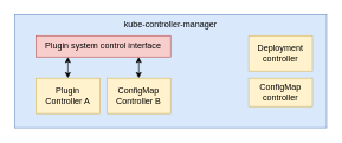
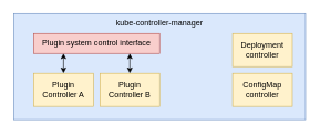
  <mxCell id="0" />
  <mxCell id="1" parent="0" />
  <mxCell id="2" value="kube-controller-manager" style="rounded=0;whiteSpace=wrap;html=1;fillColor=#dae8fc;strokeColor=#6c8ebf;verticalAlign=top;" parent="1" vertex="1"><mxGeometry x="20" y="20" width="440" height="160" as="geometry" /></mxCell>
  <mxCell id="3" value="Plugin system control interface" style="rounded=0;whiteSpace=wrap;html=1;fillColor=#f8cecc;strokeColor=#b85450;" parent="1" vertex="1"><mxGeometry x="50" y="50" width="190" height="30" as="geometry" /></mxCell>
  <mxCell id="4" style="edgeStyle=none;rounded=0;orthogonalLoop=1;jettySize=auto;html=1;exitX=0.5;exitY=0;exitDx=0;exitDy=0;startArrow=classic;startFill=1;" parent="1" source="5" edge="1"><mxGeometry relative="1" as="geometry"><mxPoint x="95" y="80" as="targetPoint" /></mxGeometry></mxCell>
  <mxCell id="5" value="Plugin Controller A" style="rounded=0;whiteSpace=wrap;html=1;fillColor=#fff2cc;strokeColor=#d6b656;" parent="1" vertex="1"><mxGeometry x="50" y="110" width="90" height="50" as="geometry" /></mxCell>
  <mxCell id="6" style="edgeStyle=none;rounded=0;orthogonalLoop=1;jettySize=auto;html=1;exitX=0.5;exitY=0;exitDx=0;exitDy=0;startArrow=classic;startFill=1;" parent="1" source="7" edge="1"><mxGeometry relative="1" as="geometry"><mxPoint x="195" y="80" as="targetPoint" /></mxGeometry></mxCell>
- <mxCell id="7" value="ConfigMap Controller B" style="rounded=0;whiteSpace=wrap;html=1;fillColor=#fff2cc;strokeColor=#d6b656;" parent="1" vertex="1"><mxGeometry x="150" y="110" width="90" height="50" as="geometry" /></mxCell>
- <mxCell id="8" value="ConfigMap controller" style="rounded=0;whiteSpace=wrap;html=1;fillColor=#fff2cc;strokeColor=#d6b656;" parent="1" vertex="1"><mxGeometry x="350" y="110" width="90" height="40" as="geometry" /></mxCell>
+ <mxCell id="7" value="Plugin Controller B" style="rounded=0;whiteSpace=wrap;html=1;fillColor=#fff2cc;strokeColor=#d6b656;" parent="1" vertex="1"><mxGeometry x="150" y="110" width="90" height="50" as="geometry" /></mxCell>
+ <mxCell id="8" value="ConfigMap controller" style="rounded=0;whiteSpace=wrap;html=1;fillColor=#fff2cc;strokeColor=#d6b656;" parent="1" vertex="1"><mxGeometry x="350" y="110" width="90" height="50" as="geometry" /></mxCell>
  <mxCell id="9" value="Deployment controller" style="rounded=0;whiteSpace=wrap;html=1;fillColor=#fff2cc;strokeColor=#d6b656;" parent="1" vertex="1"><mxGeometry x="350" y="50" width="90" height="50" as="geometry" /></mxCell>
